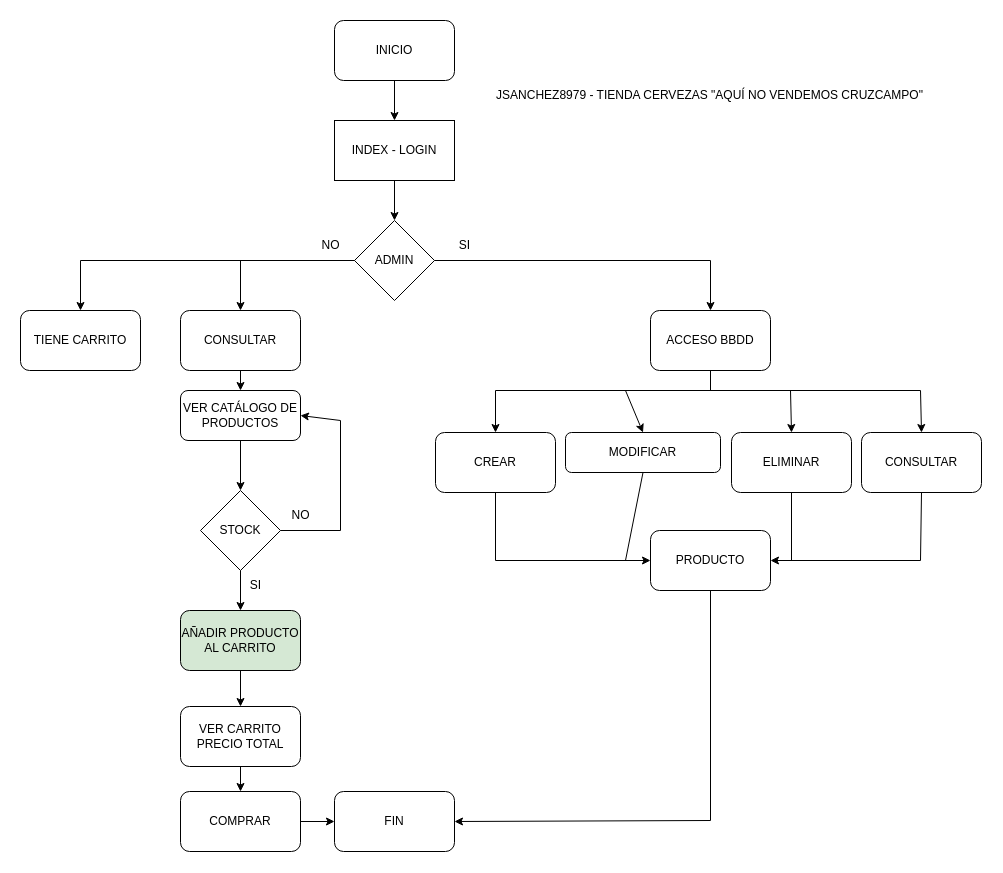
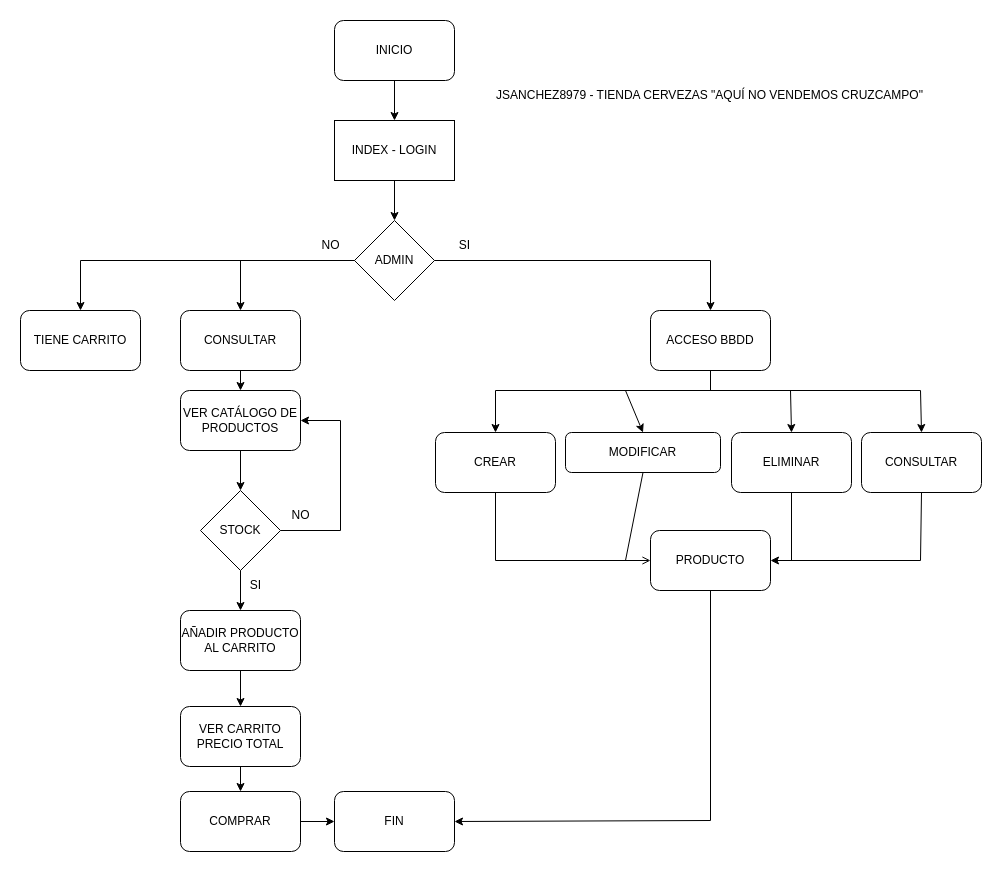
  <mxCell id="0" />
  <mxCell id="1" parent="0" />
  <mxCell id="2" value="INICIO" style="rounded=1;whiteSpace=wrap;html=1;" parent="1" vertex="1"><mxGeometry x="334" y="20" width="120" height="60" as="geometry" /></mxCell>
  <mxCell id="3" value="INDEX - LOGIN" style="whiteSpace=wrap;html=1;rounded=0;" parent="1" vertex="1"><mxGeometry x="334" y="120" width="120" height="60" as="geometry" /></mxCell>
  <mxCell id="4" value="ADMIN" style="rhombus;whiteSpace=wrap;html=1;" parent="1" vertex="1"><mxGeometry x="354" y="220" width="80" height="80" as="geometry" /></mxCell>
  <mxCell id="5" value="" style="endArrow=classic;html=1;rounded=0;entryX=0.5;entryY=0;entryDx=0;entryDy=0;exitX=0.5;exitY=1;exitDx=0;exitDy=0;" parent="1" source="2" target="3" edge="1"><mxGeometry width="50" height="50" relative="1" as="geometry"><mxPoint x="370" y="360" as="sourcePoint" /><mxPoint x="420" y="310" as="targetPoint" /></mxGeometry></mxCell>
  <mxCell id="6" value="" style="endArrow=classic;html=1;rounded=0;entryX=0.5;entryY=0;entryDx=0;entryDy=0;exitX=0.5;exitY=1;exitDx=0;exitDy=0;" parent="1" source="3" target="4" edge="1"><mxGeometry width="50" height="50" relative="1" as="geometry"><mxPoint x="370" y="360" as="sourcePoint" /><mxPoint x="420" y="310" as="targetPoint" /></mxGeometry></mxCell>
  <mxCell id="7" value="TIENE CARRITO" style="rounded=1;whiteSpace=wrap;html=1;" parent="1" vertex="1"><mxGeometry x="20" y="310" width="120" height="60" as="geometry" /></mxCell>
  <mxCell id="8" value="" style="endArrow=classic;html=1;rounded=0;exitX=0;exitY=0.5;exitDx=0;exitDy=0;entryX=0.5;entryY=0;entryDx=0;entryDy=0;" parent="1" source="4" target="26" edge="1"><mxGeometry width="50" height="50" relative="1" as="geometry"><mxPoint x="370" y="360" as="sourcePoint" /><mxPoint x="240" y="180" as="targetPoint" /><Array as="points"><mxPoint x="240" y="260" /></Array></mxGeometry></mxCell>
  <mxCell id="9" value="NO" style="text;html=1;align=center;verticalAlign=middle;resizable=0;points=[];autosize=1;strokeColor=none;fillColor=none;" parent="1" vertex="1"><mxGeometry x="310" y="230" width="40" height="30" as="geometry" /></mxCell>
  <mxCell id="10" value="SI" style="text;html=1;align=center;verticalAlign=middle;resizable=0;points=[];autosize=1;strokeColor=none;fillColor=none;" parent="1" vertex="1"><mxGeometry x="449" y="230" width="30" height="30" as="geometry" /></mxCell>
- <mxCell id="11" value="VER CATÁLOGO DE PRODUCTOS" style="rounded=1;whiteSpace=wrap;html=1;" parent="1" vertex="1"><mxGeometry x="180" y="390" width="120" height="50" as="geometry" /></mxCell>
- <mxCell id="12" value="AÑADIR PRODUCTO AL CARRITO" style="rounded=1;whiteSpace=wrap;html=1;fillColor=#d5e8d4;" parent="1" vertex="1"><mxGeometry x="180" y="610" width="120" height="60" as="geometry" /></mxCell>
+ <mxCell id="11" value="VER CATÁLOGO DE PRODUCTOS" style="rounded=1;whiteSpace=wrap;html=1;" parent="1" vertex="1"><mxGeometry x="180" y="390" width="120" height="60" as="geometry" /></mxCell>
+ <mxCell id="12" value="AÑADIR PRODUCTO AL CARRITO" style="rounded=1;whiteSpace=wrap;html=1;" parent="1" vertex="1"><mxGeometry x="180" y="610" width="120" height="60" as="geometry" /></mxCell>
  <mxCell id="13" value="" style="endArrow=classic;html=1;rounded=0;entryX=0.5;entryY=0;entryDx=0;entryDy=0;exitX=0;exitY=0.5;exitDx=0;exitDy=0;" parent="1" source="4" target="7" edge="1"><mxGeometry width="50" height="50" relative="1" as="geometry"><mxPoint x="370" y="360" as="sourcePoint" /><mxPoint x="420" y="310" as="targetPoint" /><Array as="points"><mxPoint x="80" y="260" /></Array></mxGeometry></mxCell>
  <mxCell id="14" value="VER CARRITO&lt;div&gt;PRECIO TOTAL&lt;/div&gt;" style="rounded=1;whiteSpace=wrap;html=1;" parent="1" vertex="1"><mxGeometry x="180" y="706" width="120" height="60" as="geometry" /></mxCell>
  <mxCell id="15" value="COMPRAR" style="rounded=1;whiteSpace=wrap;html=1;" parent="1" vertex="1"><mxGeometry x="180" y="791" width="120" height="60" as="geometry" /></mxCell>
  <mxCell id="16" value="" style="endArrow=classic;html=1;rounded=0;entryX=0.5;entryY=0;entryDx=0;entryDy=0;exitX=0.5;exitY=1;exitDx=0;exitDy=0;" parent="1" source="14" target="15" edge="1"><mxGeometry width="50" height="50" relative="1" as="geometry"><mxPoint x="450" y="631" as="sourcePoint" /><mxPoint x="500" y="581" as="targetPoint" /></mxGeometry></mxCell>
  <mxCell id="17" value="FIN" style="rounded=1;whiteSpace=wrap;html=1;" vertex="1" parent="1"><mxGeometry x="334" y="791" width="120" height="60" as="geometry" /></mxCell>
  <mxCell id="18" value="" style="endArrow=classic;html=1;rounded=0;entryX=0;entryY=0.5;entryDx=0;entryDy=0;exitX=1;exitY=0.5;exitDx=0;exitDy=0;" edge="1" parent="1" source="15" target="17"><mxGeometry width="50" height="50" relative="1" as="geometry"><mxPoint x="370" y="691" as="sourcePoint" /><mxPoint x="420" y="641" as="targetPoint" /></mxGeometry></mxCell>
  <mxCell id="19" value="CREAR" style="rounded=1;whiteSpace=wrap;html=1;" vertex="1" parent="1"><mxGeometry x="435" y="432" width="120" height="60" as="geometry" /></mxCell>
  <mxCell id="20" value="MODIFICAR" style="rounded=1;whiteSpace=wrap;html=1;" vertex="1" parent="1"><mxGeometry x="565" y="432" width="155" height="40" as="geometry" /></mxCell>
  <mxCell id="21" value="ELIMINAR" style="rounded=1;whiteSpace=wrap;html=1;" vertex="1" parent="1"><mxGeometry x="731" y="432" width="120" height="60" as="geometry" /></mxCell>
  <mxCell id="22" value="CONSULTAR" style="rounded=1;whiteSpace=wrap;html=1;" vertex="1" parent="1"><mxGeometry x="861" y="432" width="120" height="60" as="geometry" /></mxCell>
  <mxCell id="23" value="" style="endArrow=classic;html=1;rounded=0;entryX=0.5;entryY=0;entryDx=0;entryDy=0;exitX=1;exitY=0.5;exitDx=0;exitDy=0;" edge="1" parent="1" source="4" target="24"><mxGeometry width="50" height="50" relative="1" as="geometry"><mxPoint x="370" y="460" as="sourcePoint" /><mxPoint x="420" y="410" as="targetPoint" /><Array as="points"><mxPoint x="710" y="260" /></Array></mxGeometry></mxCell>
  <mxCell id="24" value="ACCESO BBDD" style="rounded=1;whiteSpace=wrap;html=1;" vertex="1" parent="1"><mxGeometry x="650" y="310" width="120" height="60" as="geometry" /></mxCell>
  <mxCell id="25" value="PRODUCTO" style="rounded=1;whiteSpace=wrap;html=1;" vertex="1" parent="1"><mxGeometry x="650" y="530" width="120" height="60" as="geometry" /></mxCell>
  <mxCell id="26" value="CONSULTAR" style="rounded=1;whiteSpace=wrap;html=1;" vertex="1" parent="1"><mxGeometry x="180" y="310" width="120" height="60" as="geometry" /></mxCell>
  <mxCell id="27" value="" style="endArrow=classic;html=1;rounded=0;entryX=0.5;entryY=0;entryDx=0;entryDy=0;exitX=0.5;exitY=1;exitDx=0;exitDy=0;" edge="1" parent="1" source="26" target="11"><mxGeometry width="50" height="50" relative="1" as="geometry"><mxPoint x="370" y="460" as="sourcePoint" /><mxPoint x="420" y="410" as="targetPoint" /></mxGeometry></mxCell>
  <mxCell id="28" value="STOCK" style="rhombus;whiteSpace=wrap;html=1;" vertex="1" parent="1"><mxGeometry x="200" y="490" width="80" height="80" as="geometry" /></mxCell>
  <mxCell id="29" value="" style="endArrow=classic;html=1;rounded=0;exitX=1;exitY=0.5;exitDx=0;exitDy=0;entryX=1;entryY=0.5;entryDx=0;entryDy=0;" edge="1" parent="1" source="28" target="11"><mxGeometry width="50" height="50" relative="1" as="geometry"><mxPoint x="370" y="640" as="sourcePoint" /><mxPoint x="420" y="590" as="targetPoint" /><Array as="points"><mxPoint x="340" y="530" /><mxPoint x="340" y="420" /></Array></mxGeometry></mxCell>
  <mxCell id="30" value="NO" style="text;html=1;align=center;verticalAlign=middle;resizable=0;points=[];autosize=1;strokeColor=none;fillColor=none;" vertex="1" parent="1"><mxGeometry x="280" y="500" width="40" height="30" as="geometry" /></mxCell>
  <mxCell id="31" value="" style="endArrow=classic;html=1;rounded=0;entryX=0.5;entryY=0;entryDx=0;entryDy=0;exitX=0.5;exitY=1;exitDx=0;exitDy=0;" edge="1" parent="1" source="24" target="19"><mxGeometry width="50" height="50" relative="1" as="geometry"><mxPoint x="370" y="640" as="sourcePoint" /><mxPoint x="420" y="590" as="targetPoint" /><Array as="points"><mxPoint x="710" y="390" /><mxPoint x="495" y="390" /></Array></mxGeometry></mxCell>
  <mxCell id="32" value="" style="endArrow=classic;html=1;rounded=0;entryX=0.5;entryY=0;entryDx=0;entryDy=0;exitX=0.5;exitY=1;exitDx=0;exitDy=0;" edge="1" parent="1" source="24" target="20"><mxGeometry width="50" height="50" relative="1" as="geometry"><mxPoint x="370" y="640" as="sourcePoint" /><mxPoint x="420" y="590" as="targetPoint" /><Array as="points"><mxPoint x="710" y="390" /><mxPoint x="625" y="390" /></Array></mxGeometry></mxCell>
  <mxCell id="33" value="" style="endArrow=classic;html=1;rounded=0;entryX=0.5;entryY=0;entryDx=0;entryDy=0;exitX=0.5;exitY=1;exitDx=0;exitDy=0;" edge="1" parent="1" source="24" target="21"><mxGeometry width="50" height="50" relative="1" as="geometry"><mxPoint x="370" y="640" as="sourcePoint" /><mxPoint x="420" y="590" as="targetPoint" /><Array as="points"><mxPoint x="710" y="390" /><mxPoint x="790" y="390" /></Array></mxGeometry></mxCell>
  <mxCell id="34" value="" style="endArrow=classic;html=1;rounded=0;entryX=0.5;entryY=0;entryDx=0;entryDy=0;exitX=0.5;exitY=1;exitDx=0;exitDy=0;" edge="1" parent="1" source="24" target="22"><mxGeometry width="50" height="50" relative="1" as="geometry"><mxPoint x="370" y="640" as="sourcePoint" /><mxPoint x="420" y="590" as="targetPoint" /><Array as="points"><mxPoint x="710" y="390" /><mxPoint x="920" y="390" /></Array></mxGeometry></mxCell>
- <mxCell id="35" value="" style="endArrow=classic;html=1;rounded=0;entryX=0;entryY=0.5;entryDx=0;entryDy=0;exitX=0.5;exitY=1;exitDx=0;exitDy=0;" edge="1" parent="1" source="19" target="25"><mxGeometry width="50" height="50" relative="1" as="geometry"><mxPoint x="370" y="640" as="sourcePoint" /><mxPoint x="420" y="590" as="targetPoint" /><Array as="points"><mxPoint x="495" y="560" /></Array></mxGeometry></mxCell>
+ <mxCell id="35" value="" style="endArrow=open;html=1;rounded=0;entryX=0;entryY=0.5;entryDx=0;entryDy=0;exitX=0.5;exitY=1;exitDx=0;exitDy=0;" edge="1" parent="1" source="19" target="25"><mxGeometry width="50" height="50" relative="1" as="geometry"><mxPoint x="370" y="640" as="sourcePoint" /><mxPoint x="420" y="590" as="targetPoint" /><Array as="points"><mxPoint x="495" y="560" /></Array></mxGeometry></mxCell>
  <mxCell id="36" value="" style="endArrow=classic;html=1;rounded=0;entryX=1;entryY=0.5;entryDx=0;entryDy=0;exitX=0.5;exitY=1;exitDx=0;exitDy=0;" edge="1" parent="1" source="22" target="25"><mxGeometry width="50" height="50" relative="1" as="geometry"><mxPoint x="370" y="640" as="sourcePoint" /><mxPoint x="420" y="590" as="targetPoint" /><Array as="points"><mxPoint x="920" y="560" /></Array></mxGeometry></mxCell>
  <mxCell id="37" value="" style="endArrow=classic;html=1;rounded=0;entryX=1;entryY=0.5;entryDx=0;entryDy=0;exitX=0.5;exitY=1;exitDx=0;exitDy=0;" edge="1" parent="1" source="25" target="17"><mxGeometry width="50" height="50" relative="1" as="geometry"><mxPoint x="370" y="640" as="sourcePoint" /><mxPoint x="420" y="590" as="targetPoint" /><Array as="points"><mxPoint x="710" y="820" /></Array></mxGeometry></mxCell>
  <mxCell id="38" value="" style="endArrow=classic;html=1;rounded=0;entryX=0.5;entryY=0;entryDx=0;entryDy=0;exitX=0.5;exitY=1;exitDx=0;exitDy=0;" edge="1" parent="1" source="28" target="12"><mxGeometry width="50" height="50" relative="1" as="geometry"><mxPoint x="230" y="520" as="sourcePoint" /><mxPoint x="280" y="470" as="targetPoint" /><Array as="points" /></mxGeometry></mxCell>
  <mxCell id="39" value="" style="endArrow=classic;html=1;rounded=0;entryX=0.5;entryY=0;entryDx=0;entryDy=0;exitX=0.5;exitY=1;exitDx=0;exitDy=0;" edge="1" parent="1" source="11" target="28"><mxGeometry width="50" height="50" relative="1" as="geometry"><mxPoint x="270" y="630" as="sourcePoint" /><mxPoint x="320" y="580" as="targetPoint" /></mxGeometry></mxCell>
  <mxCell id="40" value="" style="endArrow=classic;html=1;rounded=0;entryX=0.5;entryY=0;entryDx=0;entryDy=0;exitX=0.5;exitY=1;exitDx=0;exitDy=0;" edge="1" parent="1" source="12" target="14"><mxGeometry width="50" height="50" relative="1" as="geometry"><mxPoint x="270" y="630" as="sourcePoint" /><mxPoint x="320" y="580" as="targetPoint" /></mxGeometry></mxCell>
  <mxCell id="41" value="SI" style="text;html=1;align=center;verticalAlign=middle;resizable=0;points=[];autosize=1;strokeColor=none;fillColor=none;" vertex="1" parent="1"><mxGeometry x="240" y="570" width="30" height="30" as="geometry" /></mxCell>
  <mxCell id="42" value="" style="endArrow=none;html=1;rounded=0;entryX=0.5;entryY=1;entryDx=0;entryDy=0;" edge="1" parent="1" target="20"><mxGeometry width="50" height="50" relative="1" as="geometry"><mxPoint x="625" y="560" as="sourcePoint" /><mxPoint x="380" y="430" as="targetPoint" /></mxGeometry></mxCell>
  <mxCell id="43" value="" style="endArrow=none;html=1;rounded=0;entryX=0.5;entryY=1;entryDx=0;entryDy=0;" edge="1" parent="1" target="21"><mxGeometry width="50" height="50" relative="1" as="geometry"><mxPoint x="791" y="560" as="sourcePoint" /><mxPoint x="380" y="430" as="targetPoint" /></mxGeometry></mxCell>
  <mxCell id="44" value="JSANCHEZ8979 - TIENDA CERVEZAS &quot;AQUÍ NO VENDEMOS CRUZCAMPO&quot;" style="text;html=1;align=center;verticalAlign=middle;resizable=0;points=[];autosize=1;strokeColor=none;fillColor=none;" vertex="1" parent="1"><mxGeometry x="484" y="80" width="450" height="30" as="geometry" /></mxCell>
